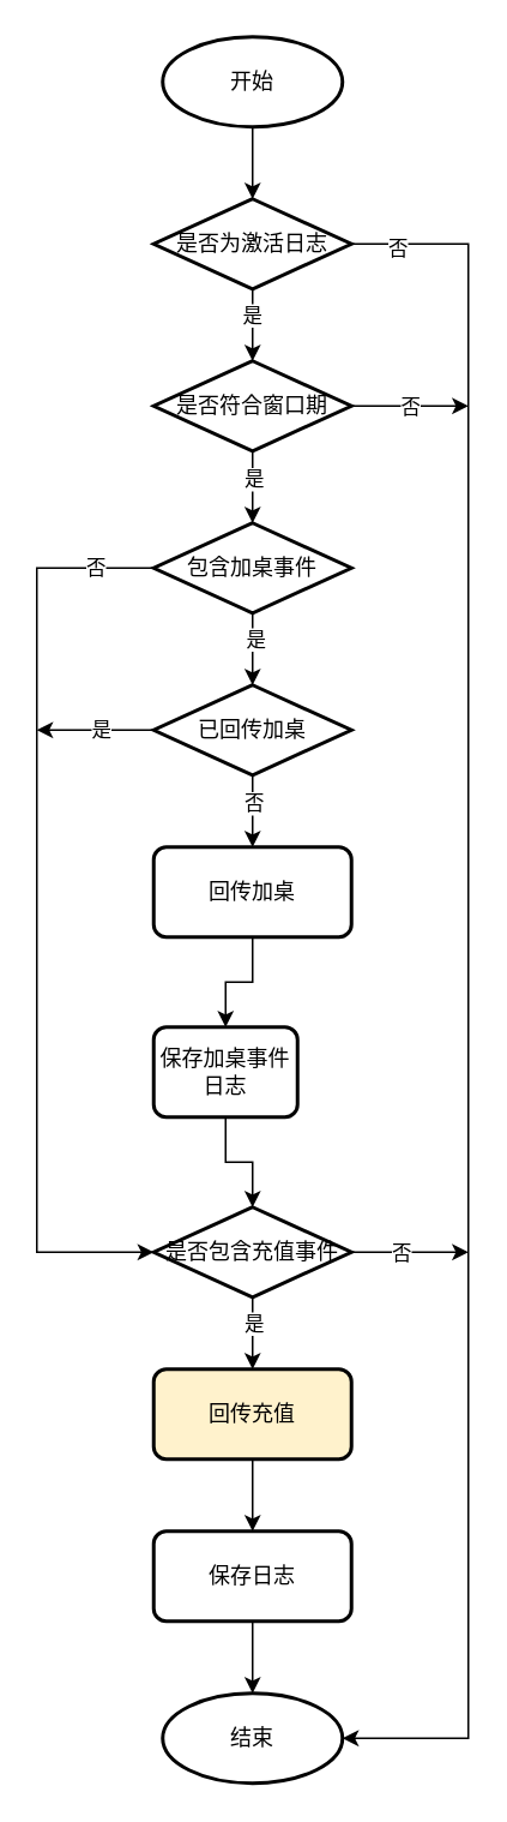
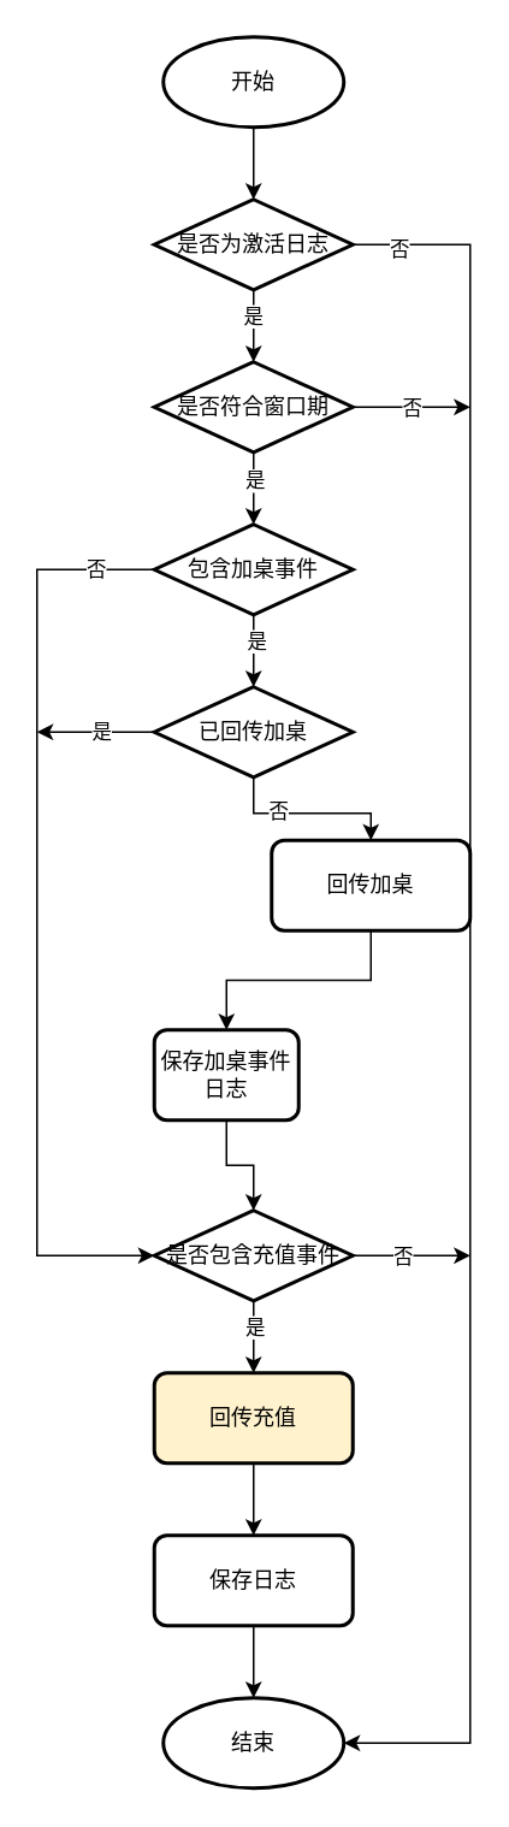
  <mxCell id="0" />
  <mxCell id="1" parent="0" />
  <mxCell id="2" value="" style="edgeStyle=orthogonalEdgeStyle;rounded=0;orthogonalLoop=1;jettySize=auto;html=1;" edge="1" parent="1" source="3" target="8"><mxGeometry relative="1" as="geometry" /></mxCell>
  <mxCell id="3" value="开始" style="strokeWidth=2;html=1;shape=mxgraph.flowchart.start_1;whiteSpace=wrap;" vertex="1" parent="1"><mxGeometry x="90" y="20" width="100" height="50" as="geometry" /></mxCell>
  <mxCell id="4" value="" style="edgeStyle=orthogonalEdgeStyle;rounded=0;orthogonalLoop=1;jettySize=auto;html=1;" edge="1" parent="1" source="8" target="17"><mxGeometry relative="1" as="geometry" /></mxCell>
  <mxCell id="5" value="是" style="edgeLabel;html=1;align=center;verticalAlign=middle;resizable=0;points=[];" vertex="1" connectable="0" parent="4"><mxGeometry x="-0.423" y="3" relative="1" as="geometry"><mxPoint x="-4" y="2" as="offset" /></mxGeometry></mxCell>
  <mxCell id="6" style="edgeStyle=orthogonalEdgeStyle;rounded=0;orthogonalLoop=1;jettySize=auto;html=1;entryX=1;entryY=0.5;entryDx=0;entryDy=0;entryPerimeter=0;" edge="1" parent="1" source="8" target="36"><mxGeometry relative="1" as="geometry"><mxPoint x="300" y="630" as="targetPoint" /><Array as="points"><mxPoint x="260" y="135" /><mxPoint x="260" y="965" /></Array></mxGeometry></mxCell>
  <mxCell id="7" value="否" style="edgeLabel;html=1;align=center;verticalAlign=middle;resizable=0;points=[];" vertex="1" connectable="0" parent="6"><mxGeometry x="-0.949" y="-2" relative="1" as="geometry"><mxPoint as="offset" /></mxGeometry></mxCell>
  <mxCell id="8" value="是否为激活日志" style="strokeWidth=2;html=1;shape=mxgraph.flowchart.decision;whiteSpace=wrap;" vertex="1" parent="1"><mxGeometry x="85" y="110" width="110" height="50" as="geometry" /></mxCell>
  <mxCell id="9" value="" style="edgeStyle=orthogonalEdgeStyle;rounded=0;orthogonalLoop=1;jettySize=auto;html=1;" edge="1" parent="1" source="13" target="33"><mxGeometry relative="1" as="geometry" /></mxCell>
  <mxCell id="10" value="是" style="edgeLabel;html=1;align=center;verticalAlign=middle;resizable=0;points=[];" vertex="1" connectable="0" parent="9"><mxGeometry x="-0.3" y="1" relative="1" as="geometry"><mxPoint x="-1" as="offset" /></mxGeometry></mxCell>
  <mxCell id="11" style="edgeStyle=orthogonalEdgeStyle;rounded=0;orthogonalLoop=1;jettySize=auto;html=1;" edge="1" parent="1" source="13"><mxGeometry relative="1" as="geometry"><mxPoint x="260" y="695" as="targetPoint" /></mxGeometry></mxCell>
  <mxCell id="12" value="否" style="edgeLabel;html=1;align=center;verticalAlign=middle;resizable=0;points=[];" vertex="1" connectable="0" parent="11"><mxGeometry x="-0.178" relative="1" as="geometry"><mxPoint as="offset" /></mxGeometry></mxCell>
  <mxCell id="13" value="是否包含充值事件" style="strokeWidth=2;html=1;shape=mxgraph.flowchart.decision;whiteSpace=wrap;" vertex="1" parent="1"><mxGeometry x="85" y="670" width="110" height="50" as="geometry" /></mxCell>
  <mxCell id="14" value="" style="edgeStyle=orthogonalEdgeStyle;rounded=0;orthogonalLoop=1;jettySize=auto;html=1;" edge="1" parent="1" source="17" target="31"><mxGeometry relative="1" as="geometry" /></mxCell>
  <mxCell id="15" value="是" style="edgeLabel;html=1;align=center;verticalAlign=middle;resizable=0;points=[];" vertex="1" connectable="0" parent="14"><mxGeometry x="-0.264" relative="1" as="geometry"><mxPoint as="offset" /></mxGeometry></mxCell>
  <mxCell id="16" value="否" style="edgeStyle=orthogonalEdgeStyle;rounded=0;orthogonalLoop=1;jettySize=auto;html=1;" edge="1" parent="1" source="17"><mxGeometry relative="1" as="geometry"><mxPoint x="260" y="225" as="targetPoint" /></mxGeometry></mxCell>
  <mxCell id="17" value="是否符合窗口期" style="strokeWidth=2;html=1;shape=mxgraph.flowchart.decision;whiteSpace=wrap;" vertex="1" parent="1"><mxGeometry x="85" y="200" width="110" height="50" as="geometry" /></mxCell>
  <mxCell id="18" value="" style="edgeStyle=orthogonalEdgeStyle;rounded=0;orthogonalLoop=1;jettySize=auto;html=1;" edge="1" parent="1" source="22" target="26"><mxGeometry relative="1" as="geometry" /></mxCell>
  <mxCell id="19" value="否" style="edgeLabel;html=1;align=center;verticalAlign=middle;resizable=0;points=[];" vertex="1" connectable="0" parent="18"><mxGeometry x="-0.277" y="3" relative="1" as="geometry"><mxPoint x="-3" y="1" as="offset" /></mxGeometry></mxCell>
  <mxCell id="20" style="edgeStyle=orthogonalEdgeStyle;rounded=0;orthogonalLoop=1;jettySize=auto;html=1;" edge="1" parent="1" source="22"><mxGeometry relative="1" as="geometry"><mxPoint x="20" y="405" as="targetPoint" /></mxGeometry></mxCell>
  <mxCell id="21" value="是" style="edgeLabel;html=1;align=center;verticalAlign=middle;resizable=0;points=[];" vertex="1" connectable="0" parent="20"><mxGeometry x="-0.099" y="-3" relative="1" as="geometry"><mxPoint y="2" as="offset" /></mxGeometry></mxCell>
  <mxCell id="22" value="已回传加桌" style="strokeWidth=2;html=1;shape=mxgraph.flowchart.decision;whiteSpace=wrap;" vertex="1" parent="1"><mxGeometry x="85" y="380" width="110" height="50" as="geometry" /></mxCell>
  <mxCell id="23" value="" style="edgeStyle=orthogonalEdgeStyle;rounded=0;orthogonalLoop=1;jettySize=auto;html=1;" edge="1" parent="1" source="24" target="13"><mxGeometry relative="1" as="geometry" /></mxCell>
  <mxCell id="24" value="保存加桌事件日志" style="rounded=1;whiteSpace=wrap;html=1;absoluteArcSize=1;arcSize=14;strokeWidth=2;" vertex="1" parent="1"><mxGeometry x="85" y="570" width="80" height="50" as="geometry" /></mxCell>
  <mxCell id="25" value="" style="edgeStyle=orthogonalEdgeStyle;rounded=0;orthogonalLoop=1;jettySize=auto;html=1;" edge="1" parent="1" source="26" target="24"><mxGeometry relative="1" as="geometry" /></mxCell>
- <mxCell id="26" value="回传加桌" style="rounded=1;whiteSpace=wrap;html=1;absoluteArcSize=1;arcSize=14;strokeWidth=2;" vertex="1" parent="1"><mxGeometry x="85" y="470" width="110" height="50" as="geometry" /></mxCell>
+ <mxCell id="26" value="回传加桌" style="rounded=1;whiteSpace=wrap;html=1;absoluteArcSize=1;arcSize=14;strokeWidth=2;" vertex="1" parent="1"><mxGeometry x="150" y="465" width="110" height="50" as="geometry" /></mxCell>
  <mxCell id="27" value="" style="edgeStyle=orthogonalEdgeStyle;rounded=0;orthogonalLoop=1;jettySize=auto;html=1;" edge="1" parent="1" source="31" target="22"><mxGeometry relative="1" as="geometry" /></mxCell>
  <mxCell id="28" value="是" style="edgeLabel;html=1;align=center;verticalAlign=middle;resizable=0;points=[];" vertex="1" connectable="0" parent="27"><mxGeometry x="-0.314" y="1" relative="1" as="geometry"><mxPoint as="offset" /></mxGeometry></mxCell>
  <mxCell id="29" style="edgeStyle=orthogonalEdgeStyle;rounded=0;orthogonalLoop=1;jettySize=auto;html=1;entryX=0;entryY=0.5;entryDx=0;entryDy=0;entryPerimeter=0;" edge="1" parent="1" source="31" target="13"><mxGeometry relative="1" as="geometry"><mxPoint x="50" y="620" as="targetPoint" /><Array as="points"><mxPoint x="20" y="315" /><mxPoint x="20" y="695" /></Array></mxGeometry></mxCell>
  <mxCell id="30" value="否" style="edgeLabel;html=1;align=center;verticalAlign=middle;resizable=0;points=[];" vertex="1" connectable="0" parent="29"><mxGeometry x="-0.87" y="-1" relative="1" as="geometry"><mxPoint as="offset" /></mxGeometry></mxCell>
  <mxCell id="31" value="&lt;span&gt;包含加桌事件&lt;/span&gt;" style="strokeWidth=2;html=1;shape=mxgraph.flowchart.decision;whiteSpace=wrap;" vertex="1" parent="1"><mxGeometry x="85" y="290" width="110" height="50" as="geometry" /></mxCell>
  <mxCell id="32" value="" style="edgeStyle=orthogonalEdgeStyle;rounded=0;orthogonalLoop=1;jettySize=auto;html=1;" edge="1" parent="1" source="33" target="35"><mxGeometry relative="1" as="geometry" /></mxCell>
  <mxCell id="33" value="回传充值" style="rounded=1;whiteSpace=wrap;html=1;absoluteArcSize=1;arcSize=14;strokeWidth=2;fillColor=#fff2cc;" vertex="1" parent="1"><mxGeometry x="85" y="760" width="110" height="50" as="geometry" /></mxCell>
  <mxCell id="34" value="" style="edgeStyle=orthogonalEdgeStyle;rounded=0;orthogonalLoop=1;jettySize=auto;html=1;" edge="1" parent="1" source="35" target="36"><mxGeometry relative="1" as="geometry" /></mxCell>
  <mxCell id="35" value="保存日志" style="rounded=1;whiteSpace=wrap;html=1;absoluteArcSize=1;arcSize=14;strokeWidth=2;" vertex="1" parent="1"><mxGeometry x="85" y="850" width="110" height="50" as="geometry" /></mxCell>
  <mxCell id="36" value="结束" style="strokeWidth=2;html=1;shape=mxgraph.flowchart.start_1;whiteSpace=wrap;" vertex="1" parent="1"><mxGeometry x="90" y="940" width="100" height="50" as="geometry" /></mxCell>
